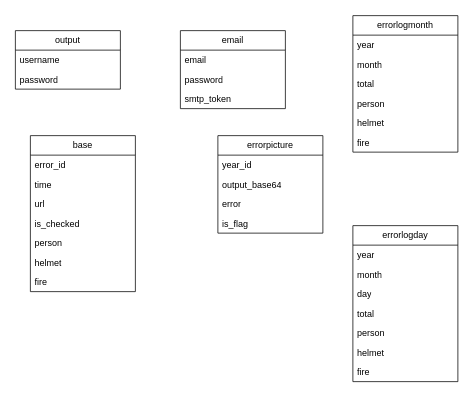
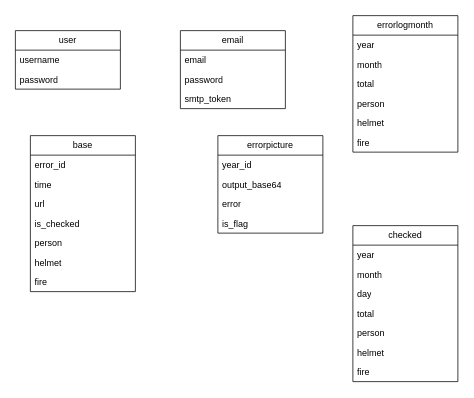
  <mxCell id="0" />
  <mxCell id="1" parent="0" />
- <mxCell id="2" value="output" style="swimlane;fontStyle=0;childLayout=stackLayout;horizontal=1;startSize=26;fillColor=none;horizontalStack=0;resizeParent=1;resizeParentMax=0;resizeLast=0;collapsible=1;marginBottom=0;whiteSpace=wrap;html=1;" vertex="1" parent="1"><mxGeometry x="20" y="40" width="140" height="78" as="geometry" /></mxCell>
+ <mxCell id="2" value="user" style="swimlane;fontStyle=0;childLayout=stackLayout;horizontal=1;startSize=26;fillColor=none;horizontalStack=0;resizeParent=1;resizeParentMax=0;resizeLast=0;collapsible=1;marginBottom=0;whiteSpace=wrap;html=1;" vertex="1" parent="1"><mxGeometry x="20" y="40" width="140" height="78" as="geometry" /></mxCell>
  <mxCell id="3" value="username" style="text;strokeColor=none;fillColor=none;align=left;verticalAlign=top;spacingLeft=4;spacingRight=4;overflow=hidden;rotatable=0;points=[[0,0.5],[1,0.5]];portConstraint=eastwest;whiteSpace=wrap;html=1;" vertex="1" parent="2"><mxGeometry y="26" width="140" height="26" as="geometry" /></mxCell>
  <mxCell id="4" value="password" style="text;strokeColor=none;fillColor=none;align=left;verticalAlign=top;spacingLeft=4;spacingRight=4;overflow=hidden;rotatable=0;points=[[0,0.5],[1,0.5]];portConstraint=eastwest;whiteSpace=wrap;html=1;" vertex="1" parent="2"><mxGeometry y="52" width="140" height="26" as="geometry" /></mxCell>
  <mxCell id="5" value="email" style="swimlane;fontStyle=0;childLayout=stackLayout;horizontal=1;startSize=26;fillColor=none;horizontalStack=0;resizeParent=1;resizeParentMax=0;resizeLast=0;collapsible=1;marginBottom=0;whiteSpace=wrap;html=1;" vertex="1" parent="1"><mxGeometry x="240" y="40" width="140" height="104" as="geometry" /></mxCell>
  <mxCell id="6" value="email" style="text;strokeColor=none;fillColor=none;align=left;verticalAlign=top;spacingLeft=4;spacingRight=4;overflow=hidden;rotatable=0;points=[[0,0.5],[1,0.5]];portConstraint=eastwest;whiteSpace=wrap;html=1;" vertex="1" parent="5"><mxGeometry y="26" width="140" height="26" as="geometry" /></mxCell>
  <mxCell id="7" value="password" style="text;strokeColor=none;fillColor=none;align=left;verticalAlign=top;spacingLeft=4;spacingRight=4;overflow=hidden;rotatable=0;points=[[0,0.5],[1,0.5]];portConstraint=eastwest;whiteSpace=wrap;html=1;" vertex="1" parent="5"><mxGeometry y="52" width="140" height="26" as="geometry" /></mxCell>
  <mxCell id="8" value="smtp_token" style="text;strokeColor=none;fillColor=none;align=left;verticalAlign=top;spacingLeft=4;spacingRight=4;overflow=hidden;rotatable=0;points=[[0,0.5],[1,0.5]];portConstraint=eastwest;whiteSpace=wrap;html=1;" vertex="1" parent="5"><mxGeometry y="78" width="140" height="26" as="geometry" /></mxCell>
  <mxCell id="9" value="base" style="swimlane;fontStyle=0;childLayout=stackLayout;horizontal=1;startSize=26;fillColor=none;horizontalStack=0;resizeParent=1;resizeParentMax=0;resizeLast=0;collapsible=1;marginBottom=0;whiteSpace=wrap;html=1;" vertex="1" parent="1"><mxGeometry x="40" y="180" width="140" height="208" as="geometry" /></mxCell>
  <mxCell id="10" value="error_id" style="text;strokeColor=none;fillColor=none;align=left;verticalAlign=top;spacingLeft=4;spacingRight=4;overflow=hidden;rotatable=0;points=[[0,0.5],[1,0.5]];portConstraint=eastwest;whiteSpace=wrap;html=1;" vertex="1" parent="9"><mxGeometry y="26" width="140" height="26" as="geometry" /></mxCell>
  <mxCell id="11" value="time" style="text;strokeColor=none;fillColor=none;align=left;verticalAlign=top;spacingLeft=4;spacingRight=4;overflow=hidden;rotatable=0;points=[[0,0.5],[1,0.5]];portConstraint=eastwest;whiteSpace=wrap;html=1;" vertex="1" parent="9"><mxGeometry y="52" width="140" height="26" as="geometry" /></mxCell>
  <mxCell id="12" value="url" style="text;strokeColor=none;fillColor=none;align=left;verticalAlign=top;spacingLeft=4;spacingRight=4;overflow=hidden;rotatable=0;points=[[0,0.5],[1,0.5]];portConstraint=eastwest;whiteSpace=wrap;html=1;" vertex="1" parent="9"><mxGeometry y="78" width="140" height="26" as="geometry" /></mxCell>
  <mxCell id="13" value="is_checked" style="text;strokeColor=none;fillColor=none;align=left;verticalAlign=top;spacingLeft=4;spacingRight=4;overflow=hidden;rotatable=0;points=[[0,0.5],[1,0.5]];portConstraint=eastwest;whiteSpace=wrap;html=1;" vertex="1" parent="9"><mxGeometry y="104" width="140" height="26" as="geometry" /></mxCell>
  <mxCell id="14" value="person" style="text;strokeColor=none;fillColor=none;align=left;verticalAlign=top;spacingLeft=4;spacingRight=4;overflow=hidden;rotatable=0;points=[[0,0.5],[1,0.5]];portConstraint=eastwest;whiteSpace=wrap;html=1;" vertex="1" parent="9"><mxGeometry y="130" width="140" height="26" as="geometry" /></mxCell>
  <mxCell id="15" value="helmet" style="text;strokeColor=none;fillColor=none;align=left;verticalAlign=top;spacingLeft=4;spacingRight=4;overflow=hidden;rotatable=0;points=[[0,0.5],[1,0.5]];portConstraint=eastwest;whiteSpace=wrap;html=1;" vertex="1" parent="9"><mxGeometry y="156" width="140" height="26" as="geometry" /></mxCell>
  <mxCell id="16" value="fire" style="text;strokeColor=none;fillColor=none;align=left;verticalAlign=top;spacingLeft=4;spacingRight=4;overflow=hidden;rotatable=0;points=[[0,0.5],[1,0.5]];portConstraint=eastwest;whiteSpace=wrap;html=1;" vertex="1" parent="9"><mxGeometry y="182" width="140" height="26" as="geometry" /></mxCell>
  <mxCell id="17" value="errorpicture" style="swimlane;fontStyle=0;childLayout=stackLayout;horizontal=1;startSize=26;fillColor=none;horizontalStack=0;resizeParent=1;resizeParentMax=0;resizeLast=0;collapsible=1;marginBottom=0;whiteSpace=wrap;html=1;" vertex="1" parent="1"><mxGeometry x="290" y="180" width="140" height="130" as="geometry" /></mxCell>
  <mxCell id="18" value="year_id" style="text;strokeColor=none;fillColor=none;align=left;verticalAlign=top;spacingLeft=4;spacingRight=4;overflow=hidden;rotatable=0;points=[[0,0.5],[1,0.5]];portConstraint=eastwest;whiteSpace=wrap;html=1;" vertex="1" parent="17"><mxGeometry y="26" width="140" height="26" as="geometry" /></mxCell>
  <mxCell id="19" value="output_base64" style="text;strokeColor=none;fillColor=none;align=left;verticalAlign=top;spacingLeft=4;spacingRight=4;overflow=hidden;rotatable=0;points=[[0,0.5],[1,0.5]];portConstraint=eastwest;whiteSpace=wrap;html=1;" vertex="1" parent="17"><mxGeometry y="52" width="140" height="26" as="geometry" /></mxCell>
  <mxCell id="20" value="error" style="text;strokeColor=none;fillColor=none;align=left;verticalAlign=top;spacingLeft=4;spacingRight=4;overflow=hidden;rotatable=0;points=[[0,0.5],[1,0.5]];portConstraint=eastwest;whiteSpace=wrap;html=1;" vertex="1" parent="17"><mxGeometry y="78" width="140" height="26" as="geometry" /></mxCell>
  <mxCell id="21" value="is_flag" style="text;strokeColor=none;fillColor=none;align=left;verticalAlign=top;spacingLeft=4;spacingRight=4;overflow=hidden;rotatable=0;points=[[0,0.5],[1,0.5]];portConstraint=eastwest;whiteSpace=wrap;html=1;" vertex="1" parent="17"><mxGeometry y="104" width="140" height="26" as="geometry" /></mxCell>
  <mxCell id="22" value="errorlogmonth" style="swimlane;fontStyle=0;childLayout=stackLayout;horizontal=1;startSize=26;fillColor=none;horizontalStack=0;resizeParent=1;resizeParentMax=0;resizeLast=0;collapsible=1;marginBottom=0;whiteSpace=wrap;html=1;" vertex="1" parent="1"><mxGeometry x="470" y="20" width="140" height="182" as="geometry" /></mxCell>
  <mxCell id="23" value="year" style="text;strokeColor=none;fillColor=none;align=left;verticalAlign=top;spacingLeft=4;spacingRight=4;overflow=hidden;rotatable=0;points=[[0,0.5],[1,0.5]];portConstraint=eastwest;whiteSpace=wrap;html=1;" vertex="1" parent="22"><mxGeometry y="26" width="140" height="26" as="geometry" /></mxCell>
  <mxCell id="24" value="month" style="text;strokeColor=none;fillColor=none;align=left;verticalAlign=top;spacingLeft=4;spacingRight=4;overflow=hidden;rotatable=0;points=[[0,0.5],[1,0.5]];portConstraint=eastwest;whiteSpace=wrap;html=1;" vertex="1" parent="22"><mxGeometry y="52" width="140" height="26" as="geometry" /></mxCell>
  <mxCell id="25" value="total" style="text;strokeColor=none;fillColor=none;align=left;verticalAlign=top;spacingLeft=4;spacingRight=4;overflow=hidden;rotatable=0;points=[[0,0.5],[1,0.5]];portConstraint=eastwest;whiteSpace=wrap;html=1;" vertex="1" parent="22"><mxGeometry y="78" width="140" height="26" as="geometry" /></mxCell>
  <mxCell id="26" value="person" style="text;strokeColor=none;fillColor=none;align=left;verticalAlign=top;spacingLeft=4;spacingRight=4;overflow=hidden;rotatable=0;points=[[0,0.5],[1,0.5]];portConstraint=eastwest;whiteSpace=wrap;html=1;" vertex="1" parent="22"><mxGeometry y="104" width="140" height="26" as="geometry" /></mxCell>
  <mxCell id="27" value="helmet" style="text;strokeColor=none;fillColor=none;align=left;verticalAlign=top;spacingLeft=4;spacingRight=4;overflow=hidden;rotatable=0;points=[[0,0.5],[1,0.5]];portConstraint=eastwest;whiteSpace=wrap;html=1;" vertex="1" parent="22"><mxGeometry y="130" width="140" height="26" as="geometry" /></mxCell>
  <mxCell id="28" value="fire" style="text;strokeColor=none;fillColor=none;align=left;verticalAlign=top;spacingLeft=4;spacingRight=4;overflow=hidden;rotatable=0;points=[[0,0.5],[1,0.5]];portConstraint=eastwest;whiteSpace=wrap;html=1;" vertex="1" parent="22"><mxGeometry y="156" width="140" height="26" as="geometry" /></mxCell>
- <mxCell id="29" value="errorlogday" style="swimlane;fontStyle=0;childLayout=stackLayout;horizontal=1;startSize=26;fillColor=none;horizontalStack=0;resizeParent=1;resizeParentMax=0;resizeLast=0;collapsible=1;marginBottom=0;whiteSpace=wrap;html=1;" vertex="1" parent="1"><mxGeometry x="470" y="300" width="140" height="208" as="geometry" /></mxCell>
+ <mxCell id="29" value="checked" style="swimlane;fontStyle=0;childLayout=stackLayout;horizontal=1;startSize=26;fillColor=none;horizontalStack=0;resizeParent=1;resizeParentMax=0;resizeLast=0;collapsible=1;marginBottom=0;whiteSpace=wrap;html=1;" vertex="1" parent="1"><mxGeometry x="470" y="300" width="140" height="208" as="geometry" /></mxCell>
  <mxCell id="30" value="year" style="text;strokeColor=none;fillColor=none;align=left;verticalAlign=top;spacingLeft=4;spacingRight=4;overflow=hidden;rotatable=0;points=[[0,0.5],[1,0.5]];portConstraint=eastwest;whiteSpace=wrap;html=1;" vertex="1" parent="29"><mxGeometry y="26" width="140" height="26" as="geometry" /></mxCell>
  <mxCell id="31" value="month" style="text;strokeColor=none;fillColor=none;align=left;verticalAlign=top;spacingLeft=4;spacingRight=4;overflow=hidden;rotatable=0;points=[[0,0.5],[1,0.5]];portConstraint=eastwest;whiteSpace=wrap;html=1;" vertex="1" parent="29"><mxGeometry y="52" width="140" height="26" as="geometry" /></mxCell>
  <mxCell id="32" value="day" style="text;strokeColor=none;fillColor=none;align=left;verticalAlign=top;spacingLeft=4;spacingRight=4;overflow=hidden;rotatable=0;points=[[0,0.5],[1,0.5]];portConstraint=eastwest;whiteSpace=wrap;html=1;" vertex="1" parent="29"><mxGeometry y="78" width="140" height="26" as="geometry" /></mxCell>
  <mxCell id="33" value="total" style="text;strokeColor=none;fillColor=none;align=left;verticalAlign=top;spacingLeft=4;spacingRight=4;overflow=hidden;rotatable=0;points=[[0,0.5],[1,0.5]];portConstraint=eastwest;whiteSpace=wrap;html=1;" vertex="1" parent="29"><mxGeometry y="104" width="140" height="26" as="geometry" /></mxCell>
  <mxCell id="34" value="person" style="text;strokeColor=none;fillColor=none;align=left;verticalAlign=top;spacingLeft=4;spacingRight=4;overflow=hidden;rotatable=0;points=[[0,0.5],[1,0.5]];portConstraint=eastwest;whiteSpace=wrap;html=1;" vertex="1" parent="29"><mxGeometry y="130" width="140" height="26" as="geometry" /></mxCell>
  <mxCell id="35" value="helmet" style="text;strokeColor=none;fillColor=none;align=left;verticalAlign=top;spacingLeft=4;spacingRight=4;overflow=hidden;rotatable=0;points=[[0,0.5],[1,0.5]];portConstraint=eastwest;whiteSpace=wrap;html=1;" vertex="1" parent="29"><mxGeometry y="156" width="140" height="26" as="geometry" /></mxCell>
  <mxCell id="36" value="fire" style="text;strokeColor=none;fillColor=none;align=left;verticalAlign=top;spacingLeft=4;spacingRight=4;overflow=hidden;rotatable=0;points=[[0,0.5],[1,0.5]];portConstraint=eastwest;whiteSpace=wrap;html=1;" vertex="1" parent="29"><mxGeometry y="182" width="140" height="26" as="geometry" /></mxCell>
